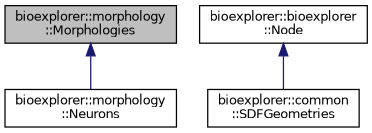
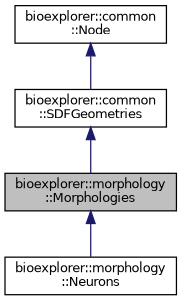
  digraph {
    node [color=black fillcolor=white fontname=Helvetica fontsize=10 shape=record style=filled]
    edge [color=midnightblue dir=back fontname=Helvetica fontsize=10 labelfontname=Helvetica labelfontsize=10 style=solid]
    n1 [fillcolor=grey75 fontcolor=black height=0.2 label="bioexplorer::morphology\l::Morphologies" width=0.4]
    n2 [height=0.2 label="bioexplorer::morphology\l::Neurons" width=0.4]
    n3 [height=0.2 label="bioexplorer::common\l::SDFGeometries" width=0.4]
-   n4 [height=0.2 label="bioexplorer::bioexplorer\l::Node" width=0.4]
+   n4 [height=0.2 label="bioexplorer::common\l::Node" width=0.4]
    n1 -> n2
+   n3 -> n1
    n4 -> n3
  }
